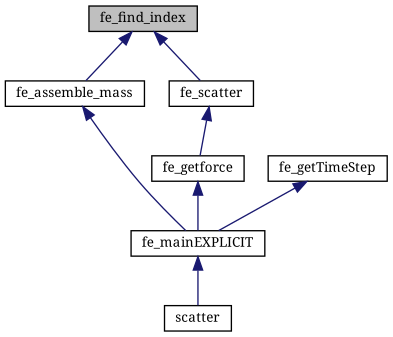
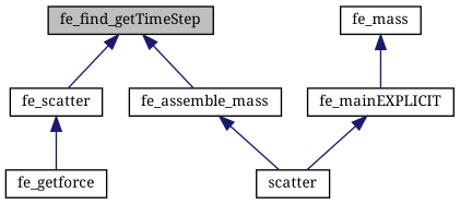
  digraph {
    fontname="Noto Serif"
    rankdir=TB
    node [color=black fillcolor=white fontname="Noto Serif" fontsize=10 shape=record style=filled]
    edge [color=midnightblue dir=back fontname="Noto Serif" fontsize=10 labelfontname=Helvetica labelfontsize=10 style=solid]
-   n1 [fillcolor=grey75 fontcolor=black height=0.2 label=fe_find_index width=0.4]
+   n1 [fillcolor=grey75 fontcolor=black height=0.2 label=fe_find_getTimeStep width=0.4]
    n2 [height=0.2 label=fe_assemble_mass width=0.4]
    n3 [height=0.2 label=fe_scatter width=0.4]
    n4 [height=0.2 label=fe_mainEXPLICIT width=0.4]
    n5 [height=0.2 label=fe_getforce width=0.4]
    n6 [height=0.2 label=scatter width=0.4]
-   n7 [height=0.2 label=fe_getTimeStep width=0.4]
+   n7 [height=0.2 label=fe_mass width=0.4]
    n1 -> n2
    n1 -> n3
-   n2 -> n4
+   n2 -> n6
    n3 -> n5
    n4 -> n6
-   n5 -> n4
    n7 -> n4
  }
